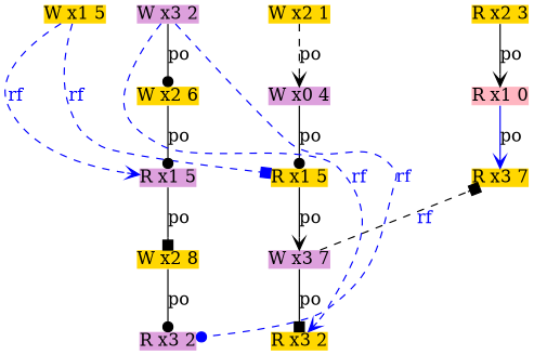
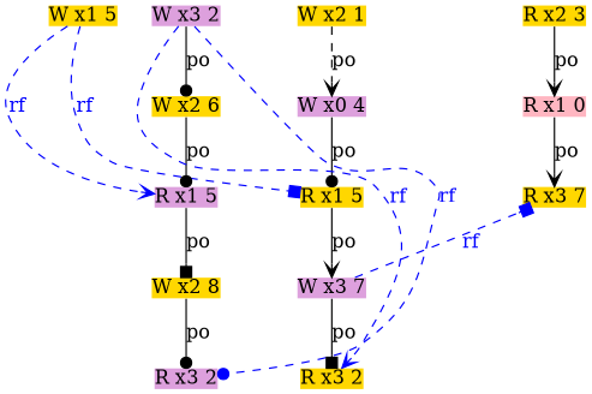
  digraph {
    node [color=black fillcolor=gold idx=1 loc=3 shape=plain style=filled th=1 type=W]
    edge [arrowhead=vee]
    n1 [label="W x1 5" loc=1 th=2]
    n2 [color=brown fillcolor=plum idx=2 label="R x1 5" loc=1 type=R]
    n3 [idx=2 label="R x1 5" loc=1 th=0 type=R]
    n4 [color=brown idx=3 label="W x2 8" loc=2]
    n5 [fillcolor=plum idx=3 label="W x3 7" th=0]
    n6 [color=brown idx=4 label="R x3 2" th=0 type=R]
    n7 [idx=2 label="R x3 7" th=3 type=R]
    n8 [color=brown fillcolor=lightpink label="R x1 0" loc=1 th=3 type=R]
    n9 [idx=0 label="W x2 1" loc=2 th=0]
    n10 [fillcolor=plum label="W x0 4" loc=0 th=0]
    n11 [idx=0 label="R x2 3" loc=2 th=3 type=R]
    n12 [color=brown label="W x2 6" loc=2]
    n13 [color=brown fillcolor=plum idx=4 label="R x3 2" type=R]
    n14 [color=brown fillcolor=plum idx=0 label="W x3 2"]
    n1 -> n2 [color=blue constraint=false fontcolor=blue from_idx=1 from_th=2 label=rf style=dashed to_idx=2 to_th=1]
    n1 -> n3 [arrowhead=box color=blue constraint=false fontcolor=blue from_idx=1 from_th=2 label=rf style=dashed to_idx=2 to_th=0]
    n2 -> n4 [arrowhead=box label=po]
    n3 -> n5 [label=po]
    n4 -> n13 [arrowhead=dot label=po]
    n5 -> n6 [arrowhead=box label=po]
-   n5 -> n7 [arrowhead=box color=black constraint=false fontcolor=blue from_idx=3 from_th=0 label=rf style=dashed to_idx=2 to_th=3]
-   n8 -> n7 [label=po color=blue]
+   n5 -> n7 [arrowhead=box color=blue constraint=false fontcolor=blue from_idx=3 from_th=0 label=rf style=dashed to_idx=2 to_th=3]
+   n8 -> n7 [label=po]
    n9 -> n10 [label=po style=dashed]
    n10 -> n3 [arrowhead=dot label=po]
    n11 -> n8 [label=po]
    n12 -> n2 [arrowhead=dot label=po]
    n14 -> n6 [color=blue constraint=false fontcolor=blue from_idx=0 from_th=1 label=rf style=dashed to_idx=4 to_th=0]
    n14 -> n12 [arrowhead=dot label=po]
    n14 -> n13 [arrowhead=dot color=blue constraint=false fontcolor=blue from_idx=0 from_th=1 label=rf style=dashed to_idx=4 to_th=1]
  }
